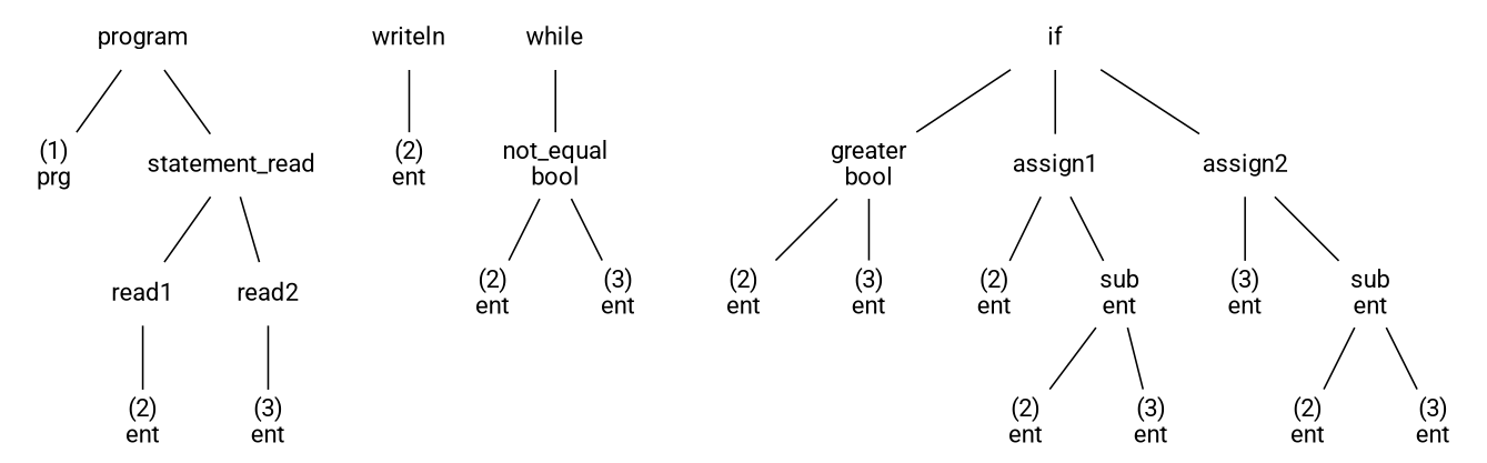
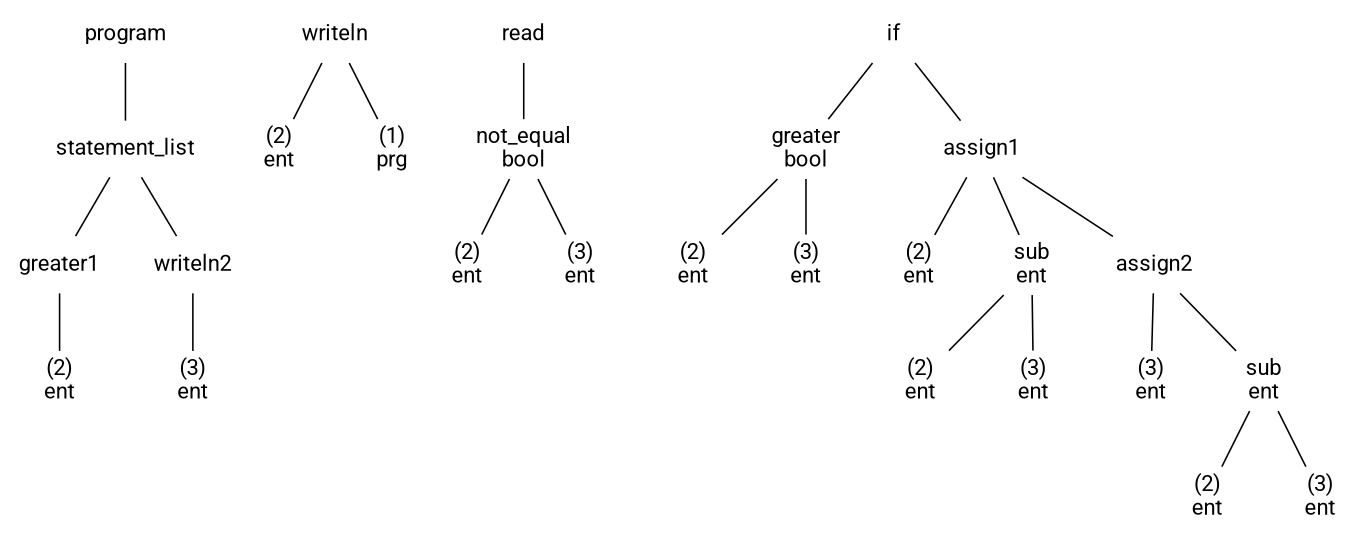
  graph {
    fontname=Roboto
    node [fontname=Roboto shape=none]
    edge [fontname=Roboto]
    n1 [label="(2)\nent"]
    n2 [label="(2)\nent"]
    n3 [label="(2)\nent"]
    n4 [label="(2)\nent"]
    n5 [label="(2)\nent"]
    n6 [label="(2)\nent"]
    n7 [label="(2)\nent"]
    n8 [label="(3)\nent"]
    n9 [label="(3)\nent"]
    n10 [label="(3)\nent"]
    n11 [label="(3)\nent"]
    n12 [label="(3)\nent"]
    n13 [label="(3)\nent"]
    n14 [label="sub\nent"]
    n15 [label="sub\nent"]
    program
    "(1)\nprg"
-   statement_list [label=statement_read]
-   read1
-   read2
-   while
+   statement_list
+   read1 [label=greater1]
+   read2 [label=writeln2]
+   while [label=read]
    "not_equal\nbool"
    writeln
    if
    "greater\nbool"
    assign1
    assign2
    subgraph sub_1 {
      n1
      n2
      n3
      n4
      n5
      n6
      n7
    }
    subgraph sub_2 {
      n8
      n9
      n10
      n11
      n12
      n13
    }
    subgraph sub_3 {
      n14
      n15
    }
    n14 -- n6
    n14 -- n12
    n15 -- n7
    n15 -- n13
-   program -- "(1)\nprg"
+   writeln -- "(1)\nprg"
    program -- statement_list
    statement_list -- read1
    statement_list -- read2
    read1 -- n1
    read2 -- n8
    while -- "not_equal\nbool"
    "not_equal\nbool" -- n3
    "not_equal\nbool" -- n9
    writeln -- n2
    if -- "greater\nbool"
    if -- assign1
-   if -- assign2
+   assign1 -- assign2
    "greater\nbool" -- n4
    "greater\nbool" -- n10
    assign1 -- n5
    assign1 -- n14
    assign2 -- n11
    assign2 -- n15
  }
